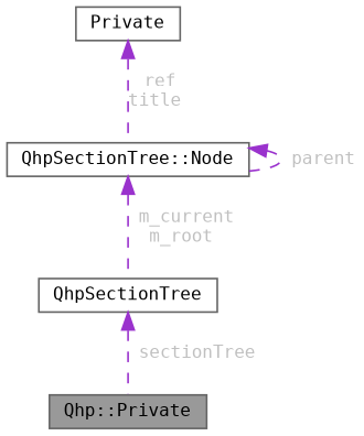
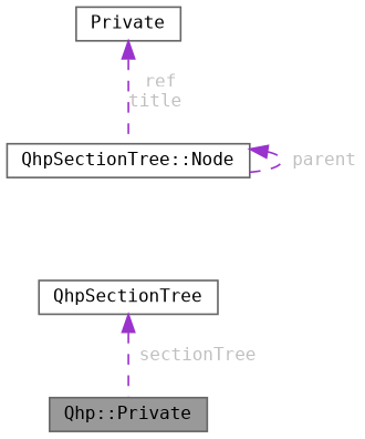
  digraph {
    fontname="DejaVu Sans Mono"
    node [color=gray40 fillcolor=white fontname="DejaVu Sans Mono" fontsize=10 shape=box style=filled]
    edge [color=darkorchid3 dir=back fontcolor=grey fontname="DejaVu Sans Mono" fontsize=10 labelfontname=Helvetica labelfontsize=10 style=dashed]
    n1 [fillcolor=grey60 fontcolor=black height=0.2 label="Qhp::Private" width=0.4]
    n2 [height=0.2 label=QhpSectionTree width=0.4]
    n3 [height=0.2 label="QhpSectionTree::Node" width=0.4]
    n4 [height=0.2 label=Private width=0.4]
    n2 -> n1 [label=" sectionTree"]
-   n3 -> n2 [label=" m_current\nm_root"]
    n3 -> n3 [label=" parent"]
    n4 -> n3 [label=" ref\ntitle"]
  }
